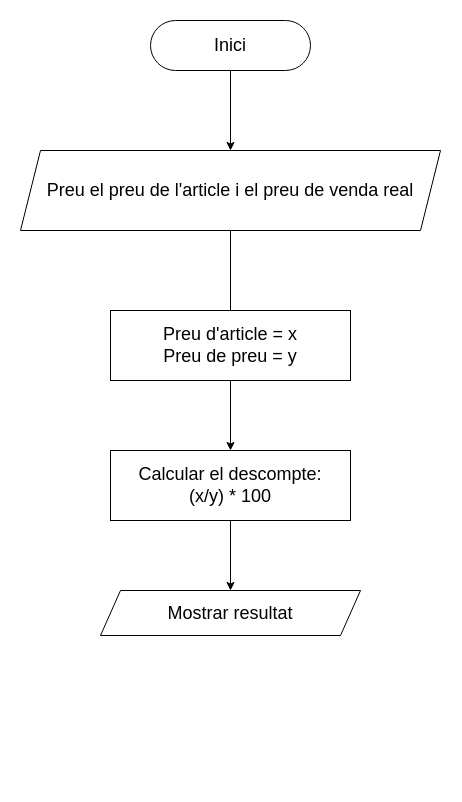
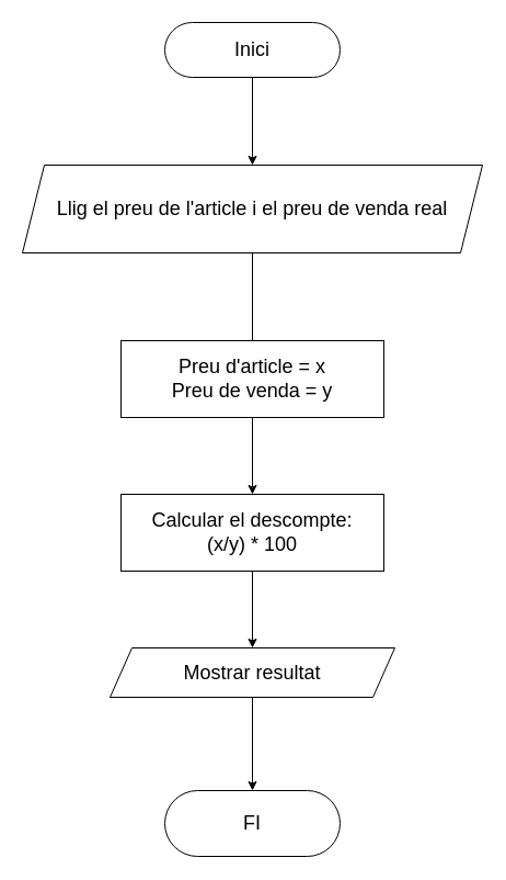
  <mxCell id="0" />
  <mxCell id="1" parent="0" />
  <mxCell id="2" value="&lt;font style=&quot;font-size: 18px&quot;&gt;Inici&lt;/font&gt;" style="rounded=1;whiteSpace=wrap;html=1;arcSize=50;" parent="1" vertex="1"><mxGeometry x="150" y="20" width="160" height="50" as="geometry" /></mxCell>
  <mxCell id="3" value="" style="endArrow=classic;html=1;exitX=0.5;exitY=1;exitDx=0;exitDy=0;" parent="1" source="2" edge="1"><mxGeometry width="50" height="50" relative="1" as="geometry"><mxPoint x="150" y="270" as="sourcePoint" /><mxPoint x="230" y="150" as="targetPoint" /></mxGeometry></mxCell>
  <mxCell id="4" style="edgeStyle=orthogonalEdgeStyle;rounded=0;orthogonalLoop=1;jettySize=auto;html=1;entryX=0.5;entryY=0;entryDx=0;entryDy=0;endArrow=none;" edge="1" parent="1" source="5" target="7"><mxGeometry relative="1" as="geometry" /></mxCell>
- <mxCell id="5" value="&lt;font style=&quot;font-size: 18px&quot;&gt;Preu el preu de l'article i el preu de venda real&lt;/font&gt;" style="shape=parallelogram;perimeter=parallelogramPerimeter;whiteSpace=wrap;html=1;fixedSize=1;" parent="1" vertex="1"><mxGeometry x="20" y="150" width="420" height="80" as="geometry" /></mxCell>
+ <mxCell id="5" value="&lt;font style=&quot;font-size: 18px&quot;&gt;Llig el preu de l'article i el preu de venda real&lt;/font&gt;" style="shape=parallelogram;perimeter=parallelogramPerimeter;whiteSpace=wrap;html=1;fixedSize=1;" parent="1" vertex="1"><mxGeometry x="20" y="150" width="420" height="80" as="geometry" /></mxCell>
  <mxCell id="6" style="edgeStyle=orthogonalEdgeStyle;rounded=0;orthogonalLoop=1;jettySize=auto;html=1;" edge="1" parent="1" source="7" target="9"><mxGeometry relative="1" as="geometry"><mxPoint x="230" y="380" as="targetPoint" /></mxGeometry></mxCell>
- <mxCell id="7" value="&lt;font style=&quot;font-size: 18px&quot;&gt;Preu d'article = x&lt;br&gt;Preu de preu = y&lt;/font&gt;" style="rounded=0;whiteSpace=wrap;html=1;" parent="1" vertex="1"><mxGeometry x="110" y="310" width="240" height="70" as="geometry" /></mxCell>
+ <mxCell id="7" value="&lt;font style=&quot;font-size: 18px&quot;&gt;Preu d'article = x&lt;br&gt;Preu de venda = y&lt;/font&gt;" style="rounded=0;whiteSpace=wrap;html=1;" parent="1" vertex="1"><mxGeometry x="110" y="310" width="240" height="70" as="geometry" /></mxCell>
  <mxCell id="8" style="edgeStyle=orthogonalEdgeStyle;rounded=0;orthogonalLoop=1;jettySize=auto;html=1;entryX=0.5;entryY=0;entryDx=0;entryDy=0;" edge="1" parent="1" source="9" target="11"><mxGeometry relative="1" as="geometry" /></mxCell>
  <mxCell id="9" value="&lt;font style=&quot;font-size: 18px&quot;&gt;Calcular el descompte:&lt;br&gt;(x/y) * 100&lt;br&gt;&lt;/font&gt;" style="rounded=0;whiteSpace=wrap;html=1;" vertex="1" parent="1"><mxGeometry x="110" y="450" width="240" height="70" as="geometry" /></mxCell>
+ <mxCell id="10" style="edgeStyle=orthogonalEdgeStyle;rounded=0;orthogonalLoop=1;jettySize=auto;html=1;" edge="1" parent="1" source="11" target="12"><mxGeometry relative="1" as="geometry"><mxPoint x="230" y="720" as="targetPoint" /></mxGeometry></mxCell>
  <mxCell id="11" value="&lt;font style=&quot;font-size: 18px&quot;&gt;Mostrar resultat&lt;/font&gt;" style="shape=parallelogram;perimeter=parallelogramPerimeter;whiteSpace=wrap;html=1;fixedSize=1;" vertex="1" parent="1"><mxGeometry x="100" y="590" width="260" height="45" as="geometry" /></mxCell>
+ <mxCell id="12" value="&lt;font style=&quot;font-size: 18px&quot;&gt;FI&lt;/font&gt;" style="rounded=1;whiteSpace=wrap;html=1;arcSize=50;" vertex="1" parent="1"><mxGeometry x="150" y="720" width="160" height="60" as="geometry" /></mxCell>
